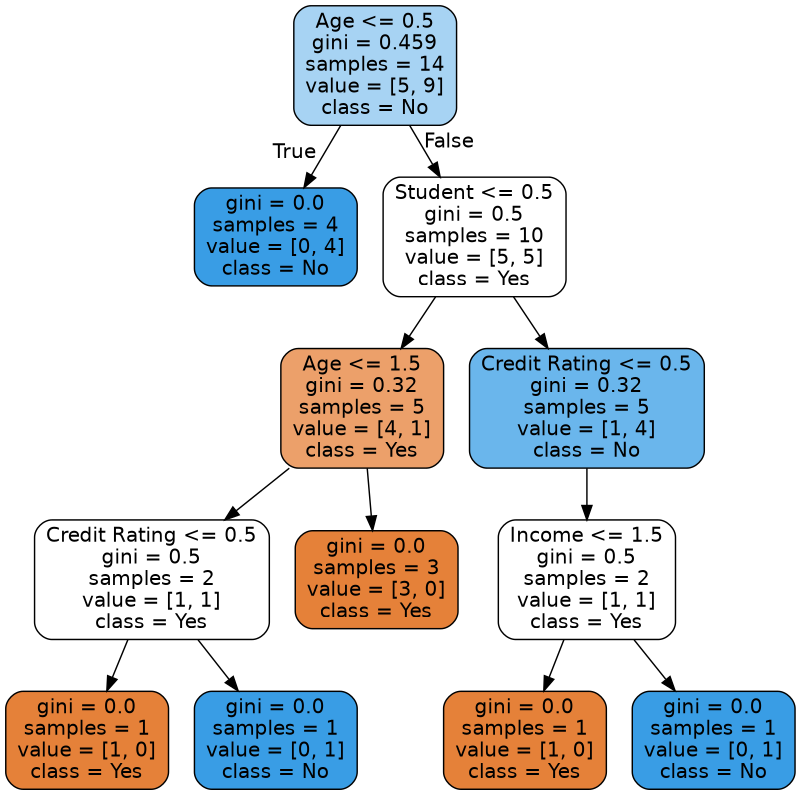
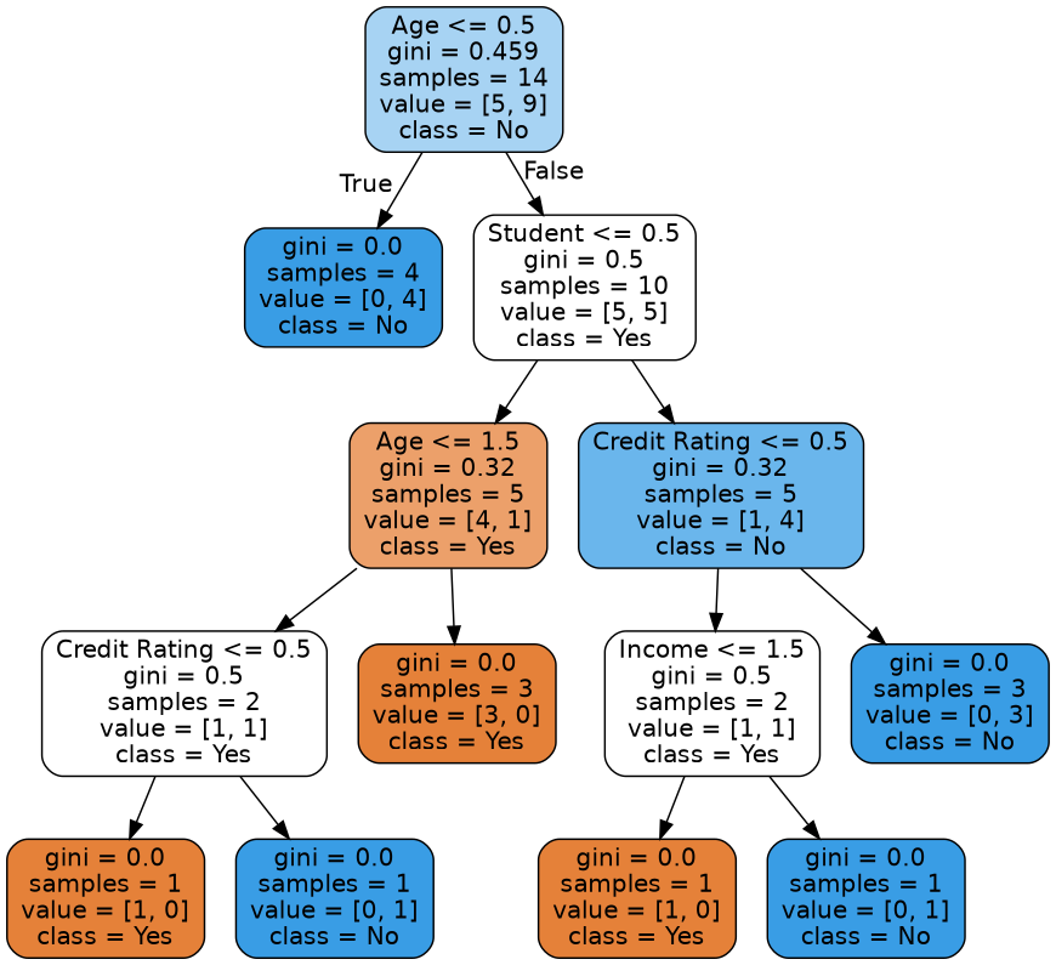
  digraph {
    node [color=black fillcolor="#399de5" fontname=helvetica shape=box style="filled, rounded"]
    edge [fontname=helvetica]
    n1 [fillcolor="#a7d3f3" label="Age <= 0.5\ngini = 0.459\nsamples = 14\nvalue = [5, 9]\nclass = No"]
    n2 [label="gini = 0.0\nsamples = 4\nvalue = [0, 4]\nclass = No"]
    n3 [fillcolor="#ffffff" label="Student <= 0.5\ngini = 0.5\nsamples = 10\nvalue = [5, 5]\nclass = Yes"]
    n4 [fillcolor="#eca06a" label="Age <= 1.5\ngini = 0.32\nsamples = 5\nvalue = [4, 1]\nclass = Yes"]
    n5 [fillcolor="#6ab6ec" label="Credit Rating <= 0.5\ngini = 0.32\nsamples = 5\nvalue = [1, 4]\nclass = No"]
    n6 [fillcolor="#ffffff" label="Credit Rating <= 0.5\ngini = 0.5\nsamples = 2\nvalue = [1, 1]\nclass = Yes"]
    n7 [fillcolor="#e58139" label="gini = 0.0\nsamples = 3\nvalue = [3, 0]\nclass = Yes"]
    n8 [fillcolor="#e58139" label="gini = 0.0\nsamples = 1\nvalue = [1, 0]\nclass = Yes"]
    n9 [label="gini = 0.0\nsamples = 1\nvalue = [0, 1]\nclass = No"]
    n10 [fillcolor="#ffffff" label="Income <= 1.5\ngini = 0.5\nsamples = 2\nvalue = [1, 1]\nclass = Yes"]
+   n11 [label="gini = 0.0\nsamples = 3\nvalue = [0, 3]\nclass = No"]
    n12 [fillcolor="#e58139" label="gini = 0.0\nsamples = 1\nvalue = [1, 0]\nclass = Yes"]
    n13 [label="gini = 0.0\nsamples = 1\nvalue = [0, 1]\nclass = No"]
    n1 -> n2 [headlabel=True labelangle=45 labeldistance=2.5]
    n1 -> n3 [headlabel=False labelangle=-45 labeldistance=2.5]
    n3 -> n4
    n3 -> n5
    n4 -> n6
    n4 -> n7
    n5 -> n10
+   n5 -> n11
    n6 -> n8
    n6 -> n9
    n10 -> n12
    n10 -> n13
  }
